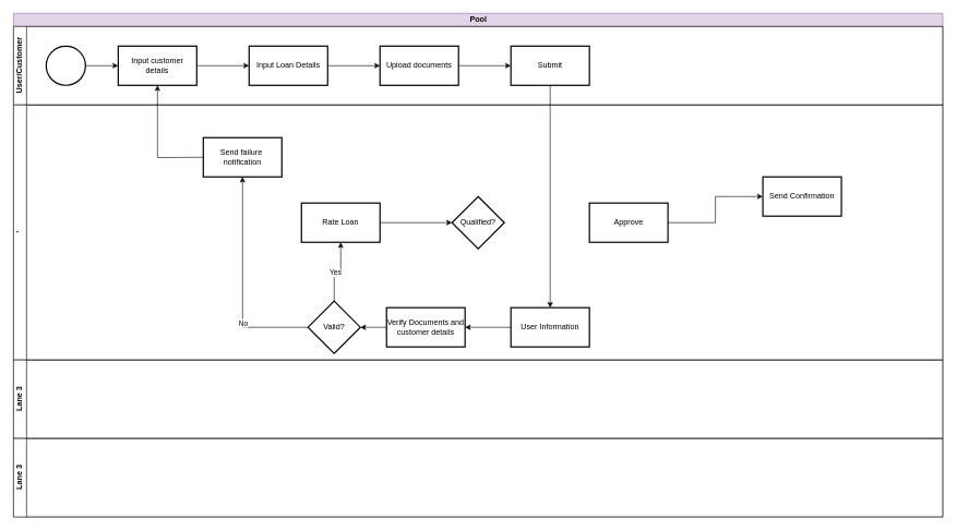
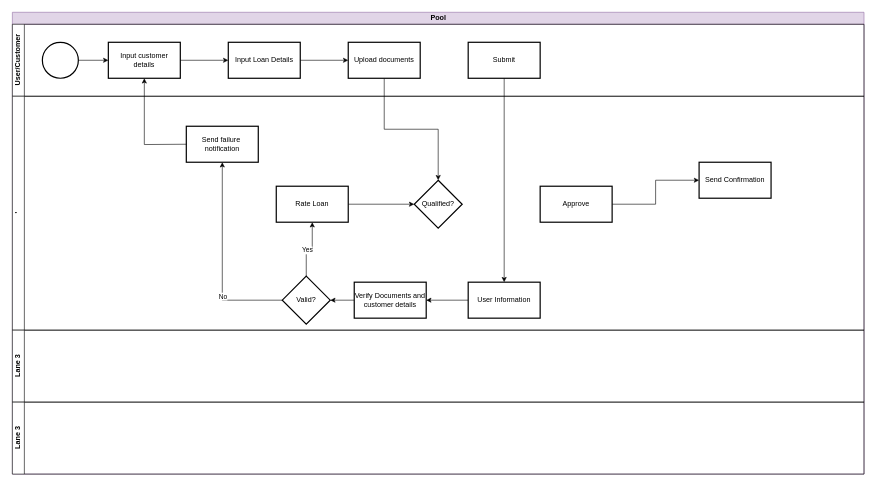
  <mxCell id="0" />
  <mxCell id="1" parent="0" />
  <mxCell id="2" value="Pool" style="swimlane;childLayout=stackLayout;resizeParent=1;resizeParentMax=0;horizontal=1;startSize=20;horizontalStack=0;html=1;fillColor=#e1d5e7;strokeColor=#9673a6;" vertex="1" parent="1"><mxGeometry x="20" width="1420" height="770" as="geometry" y="20" /></mxCell>
  <mxCell id="3" value="User/Customer" style="swimlane;startSize=20;horizontal=0;html=1;" vertex="1" parent="2"><mxGeometry y="20" width="1420" height="120" as="geometry" /></mxCell>
  <mxCell id="4" value="" style="edgeStyle=orthogonalEdgeStyle;rounded=0;orthogonalLoop=1;jettySize=auto;html=1;" edge="1" parent="3" source="5" target="7"><mxGeometry relative="1" as="geometry" /></mxCell>
  <mxCell id="5" value="" style="strokeWidth=2;html=1;shape=mxgraph.flowchart.start_2;whiteSpace=wrap;" vertex="1" parent="3"><mxGeometry x="50" y="30" width="60" height="60" as="geometry" /></mxCell>
  <mxCell id="6" value="" style="edgeStyle=orthogonalEdgeStyle;rounded=0;orthogonalLoop=1;jettySize=auto;html=1;" edge="1" parent="3" source="7" target="9"><mxGeometry relative="1" as="geometry" /></mxCell>
  <mxCell id="7" value="Input customer &lt;br&gt;details" style="whiteSpace=wrap;html=1;strokeWidth=2;" vertex="1" parent="3"><mxGeometry x="160" y="30" width="120" height="60" as="geometry" /></mxCell>
  <mxCell id="8" value="" style="edgeStyle=orthogonalEdgeStyle;rounded=0;orthogonalLoop=1;jettySize=auto;html=1;" edge="1" parent="3" source="9" target="11"><mxGeometry relative="1" as="geometry" /></mxCell>
  <mxCell id="9" value="Input Loan Details" style="whiteSpace=wrap;html=1;strokeWidth=2;" vertex="1" parent="3"><mxGeometry x="360" y="30" width="120" height="60" as="geometry" /></mxCell>
- <mxCell id="10" value="" style="edgeStyle=orthogonalEdgeStyle;rounded=0;orthogonalLoop=1;jettySize=auto;html=1;" edge="1" parent="3" source="11" target="12"><mxGeometry relative="1" as="geometry" /></mxCell>
+ <mxCell id="10" value="" style="edgeStyle=orthogonalEdgeStyle;rounded=0;orthogonalLoop=1;jettySize=auto;html=1;" edge="1" parent="3" source="11" target="26"><mxGeometry relative="1" as="geometry" /></mxCell>
  <mxCell id="11" value="Upload documents" style="whiteSpace=wrap;html=1;strokeWidth=2;" vertex="1" parent="3"><mxGeometry x="560" y="30" width="120" height="60" as="geometry" /></mxCell>
  <mxCell id="12" value="Submit" style="whiteSpace=wrap;html=1;strokeWidth=2;" vertex="1" parent="3"><mxGeometry x="760" y="30" width="120" height="60" as="geometry" /></mxCell>
  <mxCell id="13" value="'" style="swimlane;startSize=20;horizontal=0;html=1;" vertex="1" parent="2"><mxGeometry y="140" width="1420" height="390" as="geometry" /></mxCell>
  <mxCell id="14" value="" style="edgeStyle=orthogonalEdgeStyle;rounded=0;orthogonalLoop=1;jettySize=auto;html=1;" edge="1" parent="13" source="15" target="17"><mxGeometry relative="1" as="geometry" /></mxCell>
  <mxCell id="15" value="User Information" style="whiteSpace=wrap;html=1;strokeWidth=2;" vertex="1" parent="13"><mxGeometry x="760" y="310" width="120" height="60" as="geometry" /></mxCell>
  <mxCell id="16" value="" style="edgeStyle=orthogonalEdgeStyle;rounded=0;orthogonalLoop=1;jettySize=auto;html=1;" edge="1" parent="13" source="17" target="22"><mxGeometry relative="1" as="geometry" /></mxCell>
  <mxCell id="17" value="Verify Documents and customer details" style="whiteSpace=wrap;html=1;strokeWidth=2;" vertex="1" parent="13"><mxGeometry x="570" y="310" width="120" height="60" as="geometry" /></mxCell>
  <mxCell id="18" value="" style="edgeStyle=orthogonalEdgeStyle;rounded=0;orthogonalLoop=1;jettySize=auto;html=1;" edge="1" parent="13" source="22" target="23"><mxGeometry relative="1" as="geometry" /></mxCell>
  <mxCell id="19" value="No" style="edgeLabel;html=1;align=center;verticalAlign=middle;resizable=0;points=[];" vertex="1" connectable="0" parent="18"><mxGeometry x="-0.349" relative="1" as="geometry"><mxPoint as="offset" /></mxGeometry></mxCell>
  <mxCell id="20" value="" style="edgeStyle=orthogonalEdgeStyle;rounded=0;orthogonalLoop=1;jettySize=auto;html=1;" edge="1" parent="13" source="22" target="25"><mxGeometry relative="1" as="geometry" /></mxCell>
  <mxCell id="21" value="Yes" style="edgeLabel;html=1;align=center;verticalAlign=middle;resizable=0;points=[];" vertex="1" connectable="0" parent="20"><mxGeometry x="-0.129" y="-1" relative="1" as="geometry"><mxPoint as="offset" /></mxGeometry></mxCell>
  <mxCell id="22" value="Valid?" style="rhombus;whiteSpace=wrap;html=1;strokeWidth=2;" vertex="1" parent="13"><mxGeometry x="450" y="300" width="80" height="80" as="geometry" /></mxCell>
  <mxCell id="23" value="Send failure&amp;nbsp;&lt;br&gt;notification" style="whiteSpace=wrap;html=1;strokeWidth=2;" vertex="1" parent="13"><mxGeometry x="290" y="50" width="120" height="60" as="geometry" /></mxCell>
  <mxCell id="24" value="" style="edgeStyle=orthogonalEdgeStyle;rounded=0;orthogonalLoop=1;jettySize=auto;html=1;" edge="1" parent="13" source="25" target="26"><mxGeometry relative="1" as="geometry" /></mxCell>
  <mxCell id="25" value="Rate Loan" style="whiteSpace=wrap;html=1;strokeWidth=2;" vertex="1" parent="13"><mxGeometry x="440" y="150" width="120" height="60" as="geometry" /></mxCell>
  <mxCell id="26" value="Qualified?" style="rhombus;whiteSpace=wrap;html=1;strokeWidth=2;" vertex="1" parent="13"><mxGeometry x="670" y="140" width="80" height="80" as="geometry" /></mxCell>
  <mxCell id="27" value="" style="edgeStyle=orthogonalEdgeStyle;rounded=0;orthogonalLoop=1;jettySize=auto;html=1;" edge="1" parent="13" source="28" target="29"><mxGeometry relative="1" as="geometry" /></mxCell>
  <mxCell id="28" value="Approve" style="whiteSpace=wrap;html=1;strokeWidth=2;" vertex="1" parent="13"><mxGeometry x="880" y="150" width="120" height="60" as="geometry" /></mxCell>
  <mxCell id="29" value="Send Confirmation" style="whiteSpace=wrap;html=1;strokeWidth=2;" vertex="1" parent="13"><mxGeometry x="1145" y="110" width="120" height="60" as="geometry" /></mxCell>
  <mxCell id="30" value="Lane 3" style="swimlane;startSize=20;horizontal=0;html=1;" vertex="1" parent="2"><mxGeometry y="530" width="1420" height="120" as="geometry" /></mxCell>
  <mxCell id="31" value="Lane 3" style="swimlane;startSize=20;horizontal=0;html=1;" vertex="1" parent="2"><mxGeometry y="650" width="1420" height="120" as="geometry" /></mxCell>
  <mxCell id="32" value="" style="edgeStyle=orthogonalEdgeStyle;rounded=0;orthogonalLoop=1;jettySize=auto;html=1;" edge="1" parent="2" source="12" target="15"><mxGeometry relative="1" as="geometry" /></mxCell>
  <mxCell id="33" value="" style="edgeStyle=orthogonalEdgeStyle;rounded=0;orthogonalLoop=1;jettySize=auto;html=1;entryX=0.5;entryY=1;entryDx=0;entryDy=0;" edge="1" parent="2" target="7"><mxGeometry relative="1" as="geometry"><mxPoint x="290" y="220" as="sourcePoint" /></mxGeometry></mxCell>
